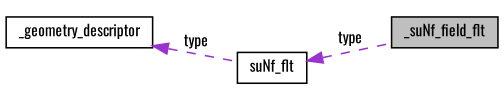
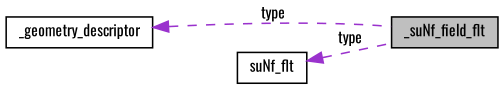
  digraph {
    fontname=Oswald
    rankdir=LR
    node [color=black fillcolor=white fontname=Oswald fontsize=10 shape=record style=filled]
    edge [color=darkorchid3 dir=back fontname=Oswald fontsize=10 labelfontname=Helvetica labelfontsize=10 style=dashed]
    n1 [fillcolor=grey75 fontcolor=black height=0.2 label=_suNf_field_flt width=0.4]
    n2 [height=0.2 label=suNf_flt width=0.4]
    n3 [height=0.2 label=_geometry_descriptor width=0.4]
    n2 -> n1 [label=" type"]
-   n3 -> n2 [label=" type"]
+   n3 -> n1 [label=" type"]
  }
